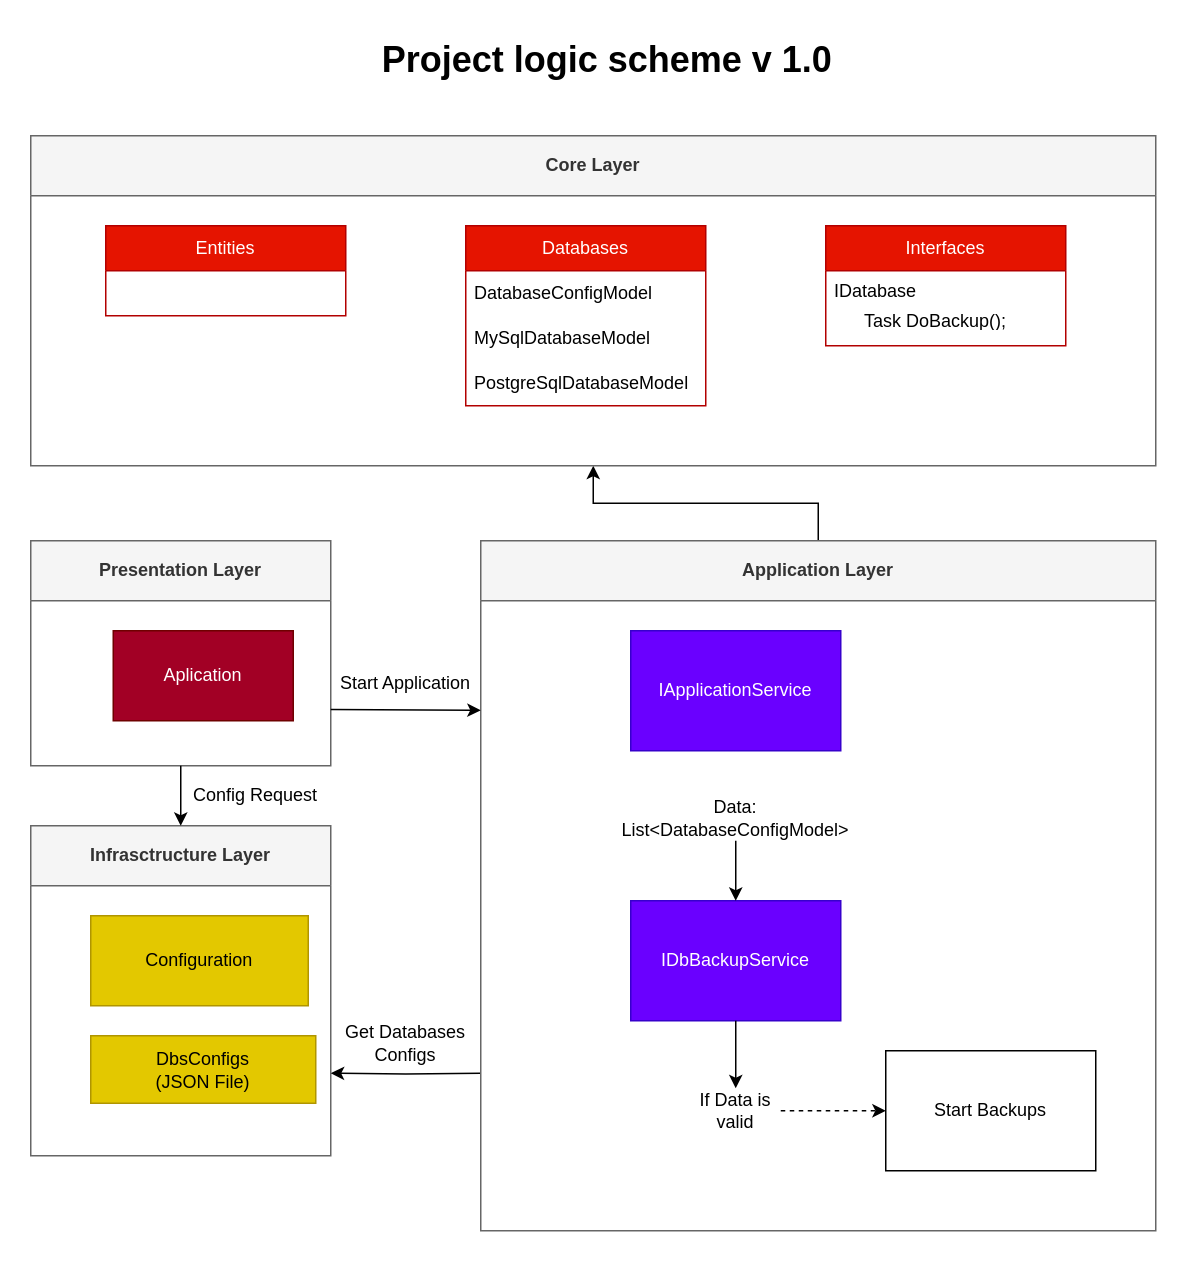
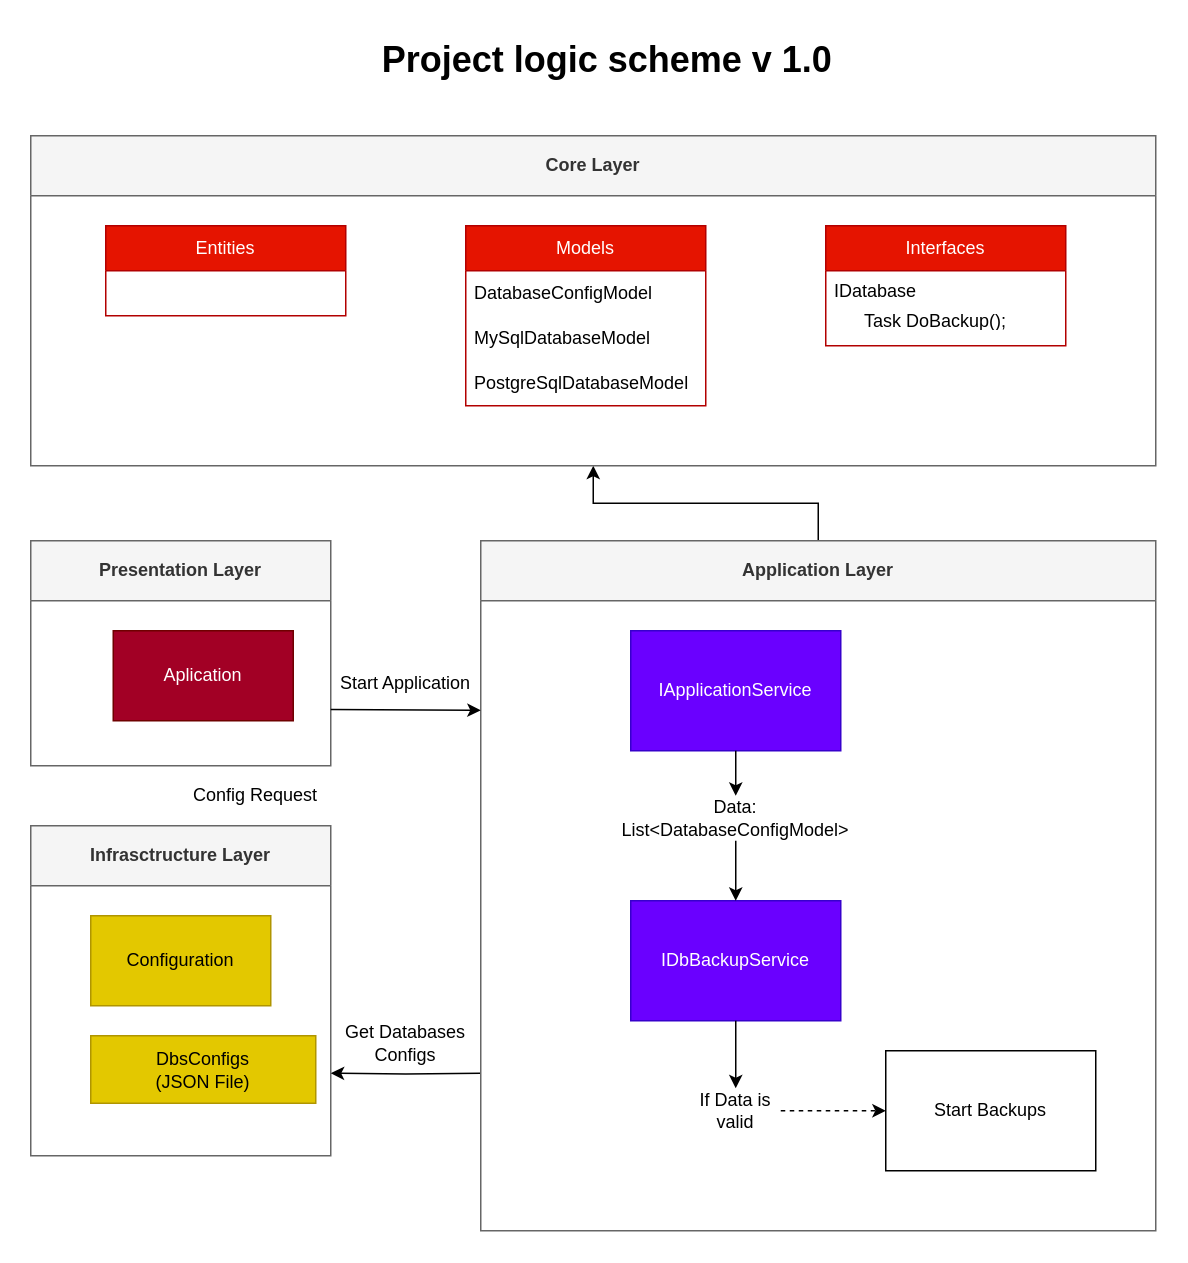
  <mxCell id="0" />
  <mxCell id="1" parent="0" />
  <mxCell id="2" value="Presentation Layer" style="swimlane;whiteSpace=wrap;html=1;startSize=40;fillColor=#f5f5f5;fontColor=#333333;strokeColor=#666666;" vertex="1" parent="1"><mxGeometry x="20" y="360" width="200" height="150" as="geometry"><mxRectangle x="30" y="430" width="150" height="30" as="alternateBounds" /></mxGeometry></mxCell>
  <mxCell id="3" value="Aplication" style="rounded=0;whiteSpace=wrap;html=1;fillColor=#a20025;strokeColor=#6F0000;fontColor=#ffffff;" vertex="1" parent="2"><mxGeometry x="55" y="60" width="120" height="60" as="geometry" /></mxCell>
  <mxCell id="4" value="Infrasctructure Layer" style="swimlane;whiteSpace=wrap;html=1;startSize=40;fillColor=#f5f5f5;fontColor=#333333;strokeColor=#666666;" vertex="1" parent="1"><mxGeometry x="20" y="550" width="200" height="220" as="geometry"><mxRectangle x="30" y="430" width="150" height="30" as="alternateBounds" /></mxGeometry></mxCell>
- <mxCell id="5" value="Configuration" style="rounded=0;whiteSpace=wrap;html=1;fillColor=#e3c800;fontColor=#000000;strokeColor=#B09500;" vertex="1" parent="4"><mxGeometry x="40" y="60" width="145" height="60" as="geometry" /></mxCell>
+ <mxCell id="5" value="Configuration" style="rounded=0;whiteSpace=wrap;html=1;fillColor=#e3c800;fontColor=#000000;strokeColor=#B09500;" vertex="1" parent="4"><mxGeometry x="40" y="60" width="120" height="60" as="geometry" /></mxCell>
  <mxCell id="6" value="DbsConfigs&lt;br&gt;(JSON File)" style="rounded=0;whiteSpace=wrap;html=1;container=0;fillColor=#e3c800;fontColor=#000000;strokeColor=#B09500;" vertex="1" parent="4"><mxGeometry x="40" y="140" width="150" height="45" as="geometry" /></mxCell>
  <mxCell id="7" value="Config Request" style="text;html=1;strokeColor=none;fillColor=none;align=center;verticalAlign=middle;whiteSpace=wrap;rounded=0;" vertex="1" parent="1"><mxGeometry x="120" y="510" width="100" height="40" as="geometry" /></mxCell>
  <mxCell id="8" style="edgeStyle=orthogonalEdgeStyle;rounded=0;orthogonalLoop=1;jettySize=auto;html=1;entryX=0.5;entryY=1;entryDx=0;entryDy=0;" edge="1" parent="1" source="10" target="21"><mxGeometry relative="1" as="geometry" /></mxCell>
  <mxCell id="9" style="edgeStyle=orthogonalEdgeStyle;rounded=0;orthogonalLoop=1;jettySize=auto;html=1;entryX=1;entryY=0.75;entryDx=0;entryDy=0;" edge="1" parent="1" target="4"><mxGeometry relative="1" as="geometry"><mxPoint x="320" y="715" as="sourcePoint" /></mxGeometry></mxCell>
  <mxCell id="10" value="Application Layer" style="swimlane;whiteSpace=wrap;html=1;startSize=40;fillColor=#f5f5f5;fontColor=#333333;strokeColor=#666666;" vertex="1" parent="1"><mxGeometry x="320" y="360" width="450" height="460" as="geometry"><mxRectangle x="30" y="430" width="150" height="30" as="alternateBounds" /></mxGeometry></mxCell>
  <mxCell id="11" value="IApplicationService" style="rounded=0;whiteSpace=wrap;html=1;fillColor=#6a00ff;fontColor=#ffffff;strokeColor=#3700CC;" vertex="1" parent="10"><mxGeometry x="100" y="60" width="140" height="80" as="geometry" /></mxCell>
  <mxCell id="12" value="" style="edgeStyle=orthogonalEdgeStyle;rounded=0;orthogonalLoop=1;jettySize=auto;html=1;entryX=0;entryY=0.5;entryDx=0;entryDy=0;exitX=1;exitY=0.5;exitDx=0;exitDy=0;dashed=1;" edge="1" parent="10" source="18" target="17"><mxGeometry relative="1" as="geometry" /></mxCell>
  <mxCell id="13" value="IDbBackupService" style="rounded=0;whiteSpace=wrap;html=1;fillColor=#6a00ff;fontColor=#ffffff;strokeColor=#3700CC;" vertex="1" parent="10"><mxGeometry x="100" y="240" width="140" height="80" as="geometry" /></mxCell>
+ <mxCell id="14" value="" style="edgeStyle=orthogonalEdgeStyle;rounded=0;orthogonalLoop=1;jettySize=auto;html=1;" edge="1" parent="10" source="11" target="15"><mxGeometry relative="1" as="geometry"><mxPoint x="554" y="440" as="sourcePoint" /><mxPoint x="554" y="580" as="targetPoint" /></mxGeometry></mxCell>
  <mxCell id="15" value="Data:&lt;br&gt;List&amp;lt;DatabaseConfigModel&amp;gt;" style="text;html=1;strokeColor=none;fillColor=none;align=center;verticalAlign=middle;whiteSpace=wrap;rounded=0;" vertex="1" parent="10"><mxGeometry x="120" y="170" width="100" height="30" as="geometry" /></mxCell>
  <mxCell id="16" value="" style="edgeStyle=orthogonalEdgeStyle;rounded=0;orthogonalLoop=1;jettySize=auto;html=1;entryX=0.5;entryY=0;entryDx=0;entryDy=0;" edge="1" parent="10" source="15" target="13"><mxGeometry relative="1" as="geometry"><mxPoint x="554" y="500" as="sourcePoint" /><mxPoint x="223.5" y="230" as="targetPoint" /></mxGeometry></mxCell>
  <mxCell id="17" value="Start Backups" style="rounded=0;whiteSpace=wrap;html=1;" vertex="1" parent="10"><mxGeometry x="270" y="340" width="140" height="80" as="geometry" /></mxCell>
  <mxCell id="18" value="If Data is valid" style="text;html=1;strokeColor=none;fillColor=none;align=center;verticalAlign=middle;whiteSpace=wrap;rounded=0;" vertex="1" parent="10"><mxGeometry x="140" y="365" width="60" height="30" as="geometry" /></mxCell>
  <mxCell id="19" value="" style="edgeStyle=orthogonalEdgeStyle;rounded=0;orthogonalLoop=1;jettySize=auto;html=1;entryX=0.5;entryY=0;entryDx=0;entryDy=0;exitX=0.5;exitY=1;exitDx=0;exitDy=0;" edge="1" parent="10" source="13" target="18"><mxGeometry relative="1" as="geometry"><mxPoint x="500" y="600" as="sourcePoint" /><mxPoint x="600" y="680" as="targetPoint" /></mxGeometry></mxCell>
  <mxCell id="20" value="Start Application" style="text;html=1;strokeColor=none;fillColor=none;align=center;verticalAlign=middle;whiteSpace=wrap;rounded=0;" vertex="1" parent="1"><mxGeometry x="220" y="440" width="100" height="30" as="geometry" /></mxCell>
  <mxCell id="21" value="Core Layer" style="swimlane;whiteSpace=wrap;html=1;startSize=40;fillColor=#f5f5f5;strokeColor=#666666;fontColor=#333333;" vertex="1" parent="1"><mxGeometry x="20" y="90" width="750" height="220" as="geometry"><mxRectangle x="30" y="430" width="150" height="30" as="alternateBounds" /></mxGeometry></mxCell>
  <mxCell id="22" value="Entities" style="swimlane;fontStyle=0;childLayout=stackLayout;horizontal=1;startSize=30;horizontalStack=0;resizeParent=1;resizeParentMax=0;resizeLast=0;collapsible=1;marginBottom=0;whiteSpace=wrap;html=1;fillColor=#e51400;fontColor=#ffffff;strokeColor=#B20000;" vertex="1" parent="21"><mxGeometry x="50" y="60" width="160" height="60" as="geometry" /></mxCell>
- <mxCell id="23" value="Databases" style="swimlane;fontStyle=0;childLayout=stackLayout;horizontal=1;startSize=30;horizontalStack=0;resizeParent=1;resizeParentMax=0;resizeLast=0;collapsible=1;marginBottom=0;whiteSpace=wrap;html=1;fillColor=#e51400;fontColor=#ffffff;strokeColor=#B20000;" vertex="1" parent="21"><mxGeometry x="290" y="60" width="160" height="120" as="geometry" /></mxCell>
+ <mxCell id="23" value="Models" style="swimlane;fontStyle=0;childLayout=stackLayout;horizontal=1;startSize=30;horizontalStack=0;resizeParent=1;resizeParentMax=0;resizeLast=0;collapsible=1;marginBottom=0;whiteSpace=wrap;html=1;fillColor=#e51400;fontColor=#ffffff;strokeColor=#B20000;" vertex="1" parent="21"><mxGeometry x="290" y="60" width="160" height="120" as="geometry" /></mxCell>
  <mxCell id="24" value="DatabaseConfigModel" style="text;strokeColor=none;fillColor=none;align=left;verticalAlign=middle;spacingLeft=4;spacingRight=4;overflow=hidden;points=[[0,0.5],[1,0.5]];portConstraint=eastwest;rotatable=0;whiteSpace=wrap;html=1;" vertex="1" parent="23"><mxGeometry y="30" width="160" height="30" as="geometry" /></mxCell>
  <mxCell id="25" value="MySqlDatabaseModel" style="text;strokeColor=none;fillColor=none;align=left;verticalAlign=middle;spacingLeft=4;spacingRight=4;overflow=hidden;points=[[0,0.5],[1,0.5]];portConstraint=eastwest;rotatable=0;whiteSpace=wrap;html=1;" vertex="1" parent="23"><mxGeometry y="60" width="160" height="30" as="geometry" /></mxCell>
  <mxCell id="26" value="PostgreSqlDatabaseModel" style="text;strokeColor=none;fillColor=none;align=left;verticalAlign=middle;spacingLeft=4;spacingRight=4;overflow=hidden;points=[[0,0.5],[1,0.5]];portConstraint=eastwest;rotatable=0;whiteSpace=wrap;html=1;" vertex="1" parent="23"><mxGeometry y="90" width="160" height="30" as="geometry" /></mxCell>
  <mxCell id="27" value="Interfaces" style="swimlane;fontStyle=0;childLayout=stackLayout;horizontal=1;startSize=30;horizontalStack=0;resizeParent=1;resizeParentMax=0;resizeLast=0;collapsible=1;marginBottom=0;whiteSpace=wrap;html=1;fillColor=#e51400;fontColor=#ffffff;strokeColor=#B20000;" vertex="1" parent="21"><mxGeometry x="530" y="60" width="160" height="80" as="geometry" /></mxCell>
  <mxCell id="28" value="IDatabase" style="text;strokeColor=none;fillColor=none;align=left;verticalAlign=top;spacingLeft=4;spacingRight=4;overflow=hidden;points=[[0,0.5],[1,0.5]];portConstraint=eastwest;rotatable=0;whiteSpace=wrap;html=1;container=1;" vertex="1" parent="27"><mxGeometry y="30" width="160" height="50" as="geometry"><mxRectangle y="30" width="160" height="30" as="alternateBounds" /></mxGeometry></mxCell>
  <mxCell id="29" value="Task DoBackup();" style="text;strokeColor=none;fillColor=none;align=left;verticalAlign=middle;spacingLeft=4;spacingRight=4;overflow=hidden;points=[[0,0.5],[1,0.5]];portConstraint=eastwest;rotatable=0;whiteSpace=wrap;html=1;" vertex="1" parent="28"><mxGeometry x="20" y="25" width="110" height="16.667" as="geometry" /></mxCell>
  <mxCell id="30" value="" style="endArrow=classic;html=1;rounded=0;exitX=1;exitY=0.75;exitDx=0;exitDy=0;" edge="1" parent="1" source="2"><mxGeometry width="50" height="50" relative="1" as="geometry"><mxPoint x="420" y="500" as="sourcePoint" /><mxPoint x="320" y="473" as="targetPoint" /></mxGeometry></mxCell>
- <mxCell id="31" value="" style="endArrow=classic;html=1;rounded=0;exitX=0.5;exitY=1;exitDx=0;exitDy=0;entryX=0.5;entryY=0;entryDx=0;entryDy=0;" edge="1" parent="1" source="2" target="4"><mxGeometry width="50" height="50" relative="1" as="geometry"><mxPoint x="420" y="500" as="sourcePoint" /><mxPoint x="120" y="620" as="targetPoint" /></mxGeometry></mxCell>
  <mxCell id="32" value="Get Databases Configs" style="text;html=1;strokeColor=none;fillColor=none;align=center;verticalAlign=middle;whiteSpace=wrap;rounded=0;" vertex="1" parent="1"><mxGeometry x="220" y="680" width="100" height="30" as="geometry" /></mxCell>
  <mxCell id="33" value="Project logic scheme v 1.0" style="text;strokeColor=none;fillColor=none;html=1;fontSize=24;fontStyle=1;verticalAlign=middle;align=center;" vertex="1" parent="1"><mxGeometry x="354" y="20" width="100" height="40" as="geometry" /></mxCell>
